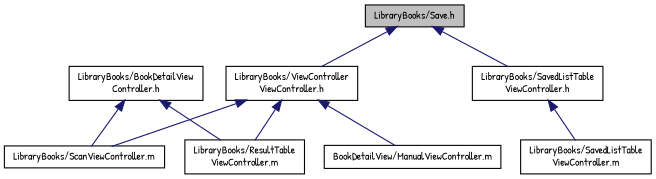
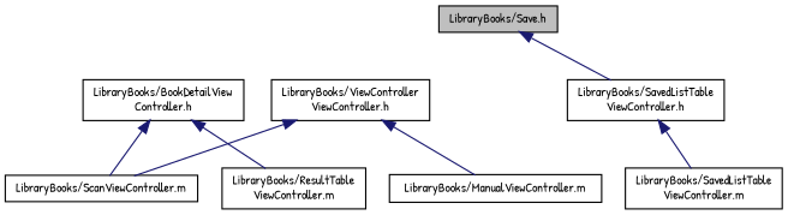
  digraph {
    fontname="Patrick Hand"
    node [color=black fillcolor=white fontname="Patrick Hand" fontsize=10 shape=record style=filled]
    edge [color=midnightblue dir=back fontname="Patrick Hand" fontsize=10 labelfontname=Helvetica labelfontsize=10 style=solid]
    n1 [fillcolor=grey75 fontcolor=black height=0.2 label="LibraryBooks/Save.h" width=0.4]
    n2 [height=0.2 label="LibraryBooks/ViewController\lViewController.h" width=0.4]
    n3 [height=0.2 label="LibraryBooks/SavedListTable\lViewController.h" width=0.4]
    n4 [height=0.2 label="LibraryBooks/BookDetailView\lController.h" width=0.4]
    n5 [height=0.2 label="LibraryBooks/ResultTable\lViewController.m" width=0.4]
    n6 [height=0.2 label="LibraryBooks/ScanViewController.m" width=0.4]
-   n7 [height=0.2 label="BookDetailView/ManualViewController.m" width=0.4]
+   n7 [height=0.2 label="LibraryBooks/ManualViewController.m" width=0.4]
    n8 [height=0.2 label="LibraryBooks/SavedListTable\lViewController.m" width=0.4]
-   n1 -> n2
    n1 -> n3
-   n2 -> n5
    n2 -> n6
    n2 -> n7
    n3 -> n8
    n4 -> n5
    n4 -> n6
  }
